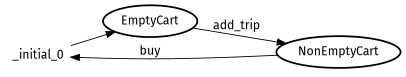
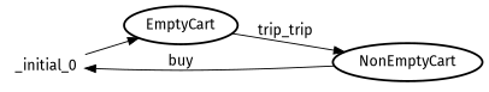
  digraph {
    fontname="Fira Sans"
    rankdir=LR
    node [fontname="Fira Sans" style=bold]
    edge [fontname="Fira Sans"]
    _initial_0 [shape=plaintext style=""]
    EmptyCart
    NonEmptyCart
    _initial_0 -> EmptyCart
-   EmptyCart -> NonEmptyCart [label=add_trip]
+   EmptyCart -> NonEmptyCart [label=trip_trip]
    NonEmptyCart -> _initial_0 [label=buy]
  }
